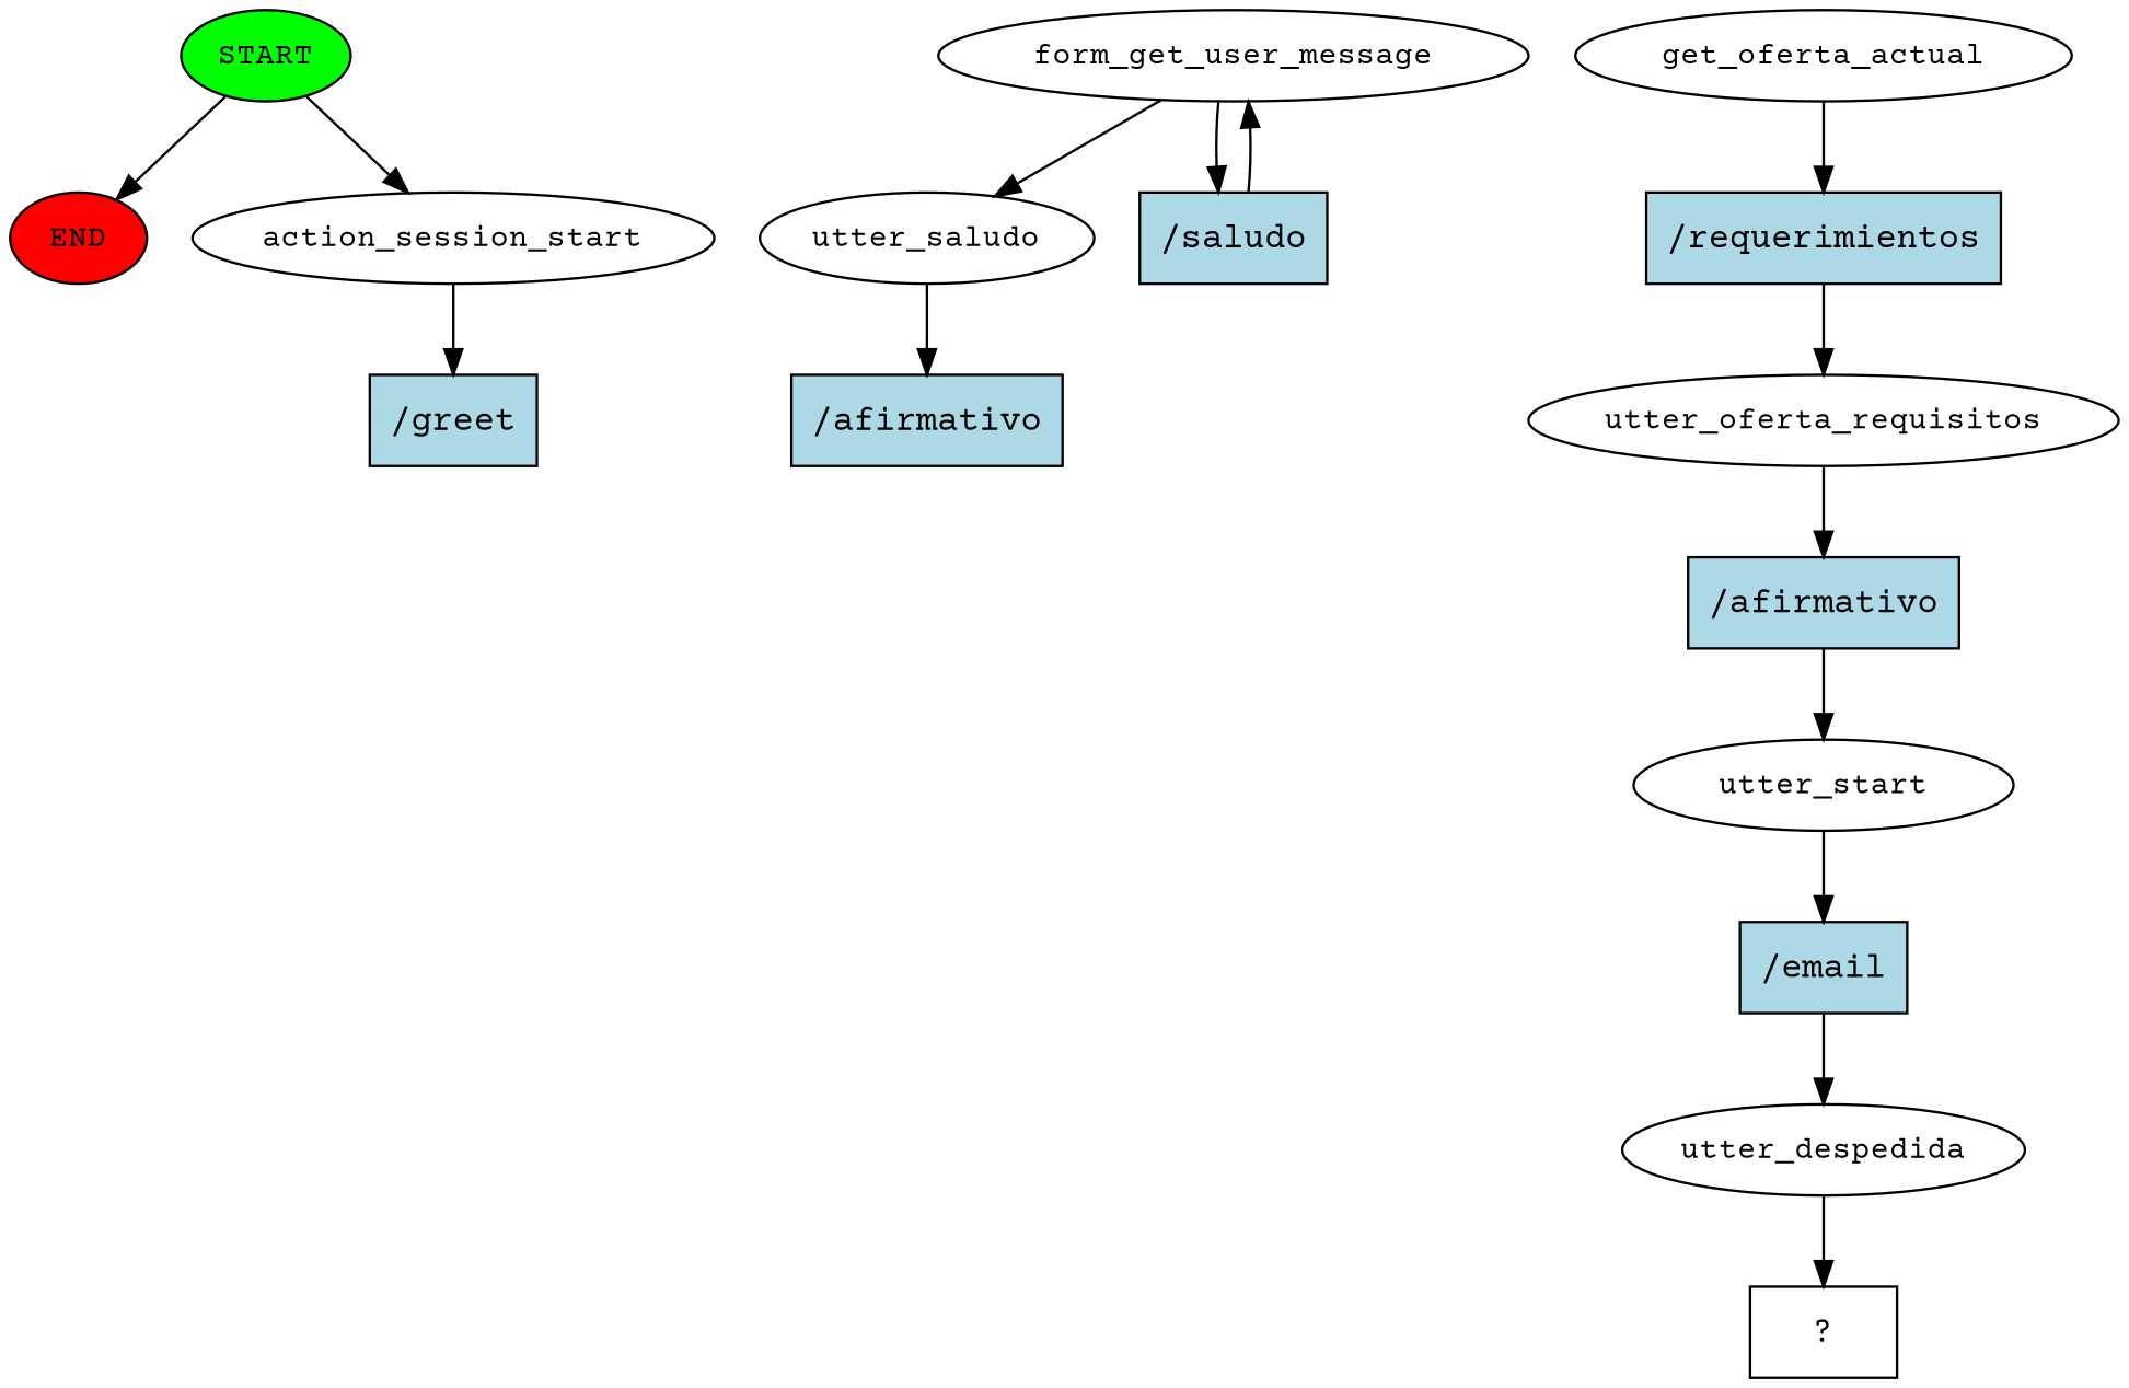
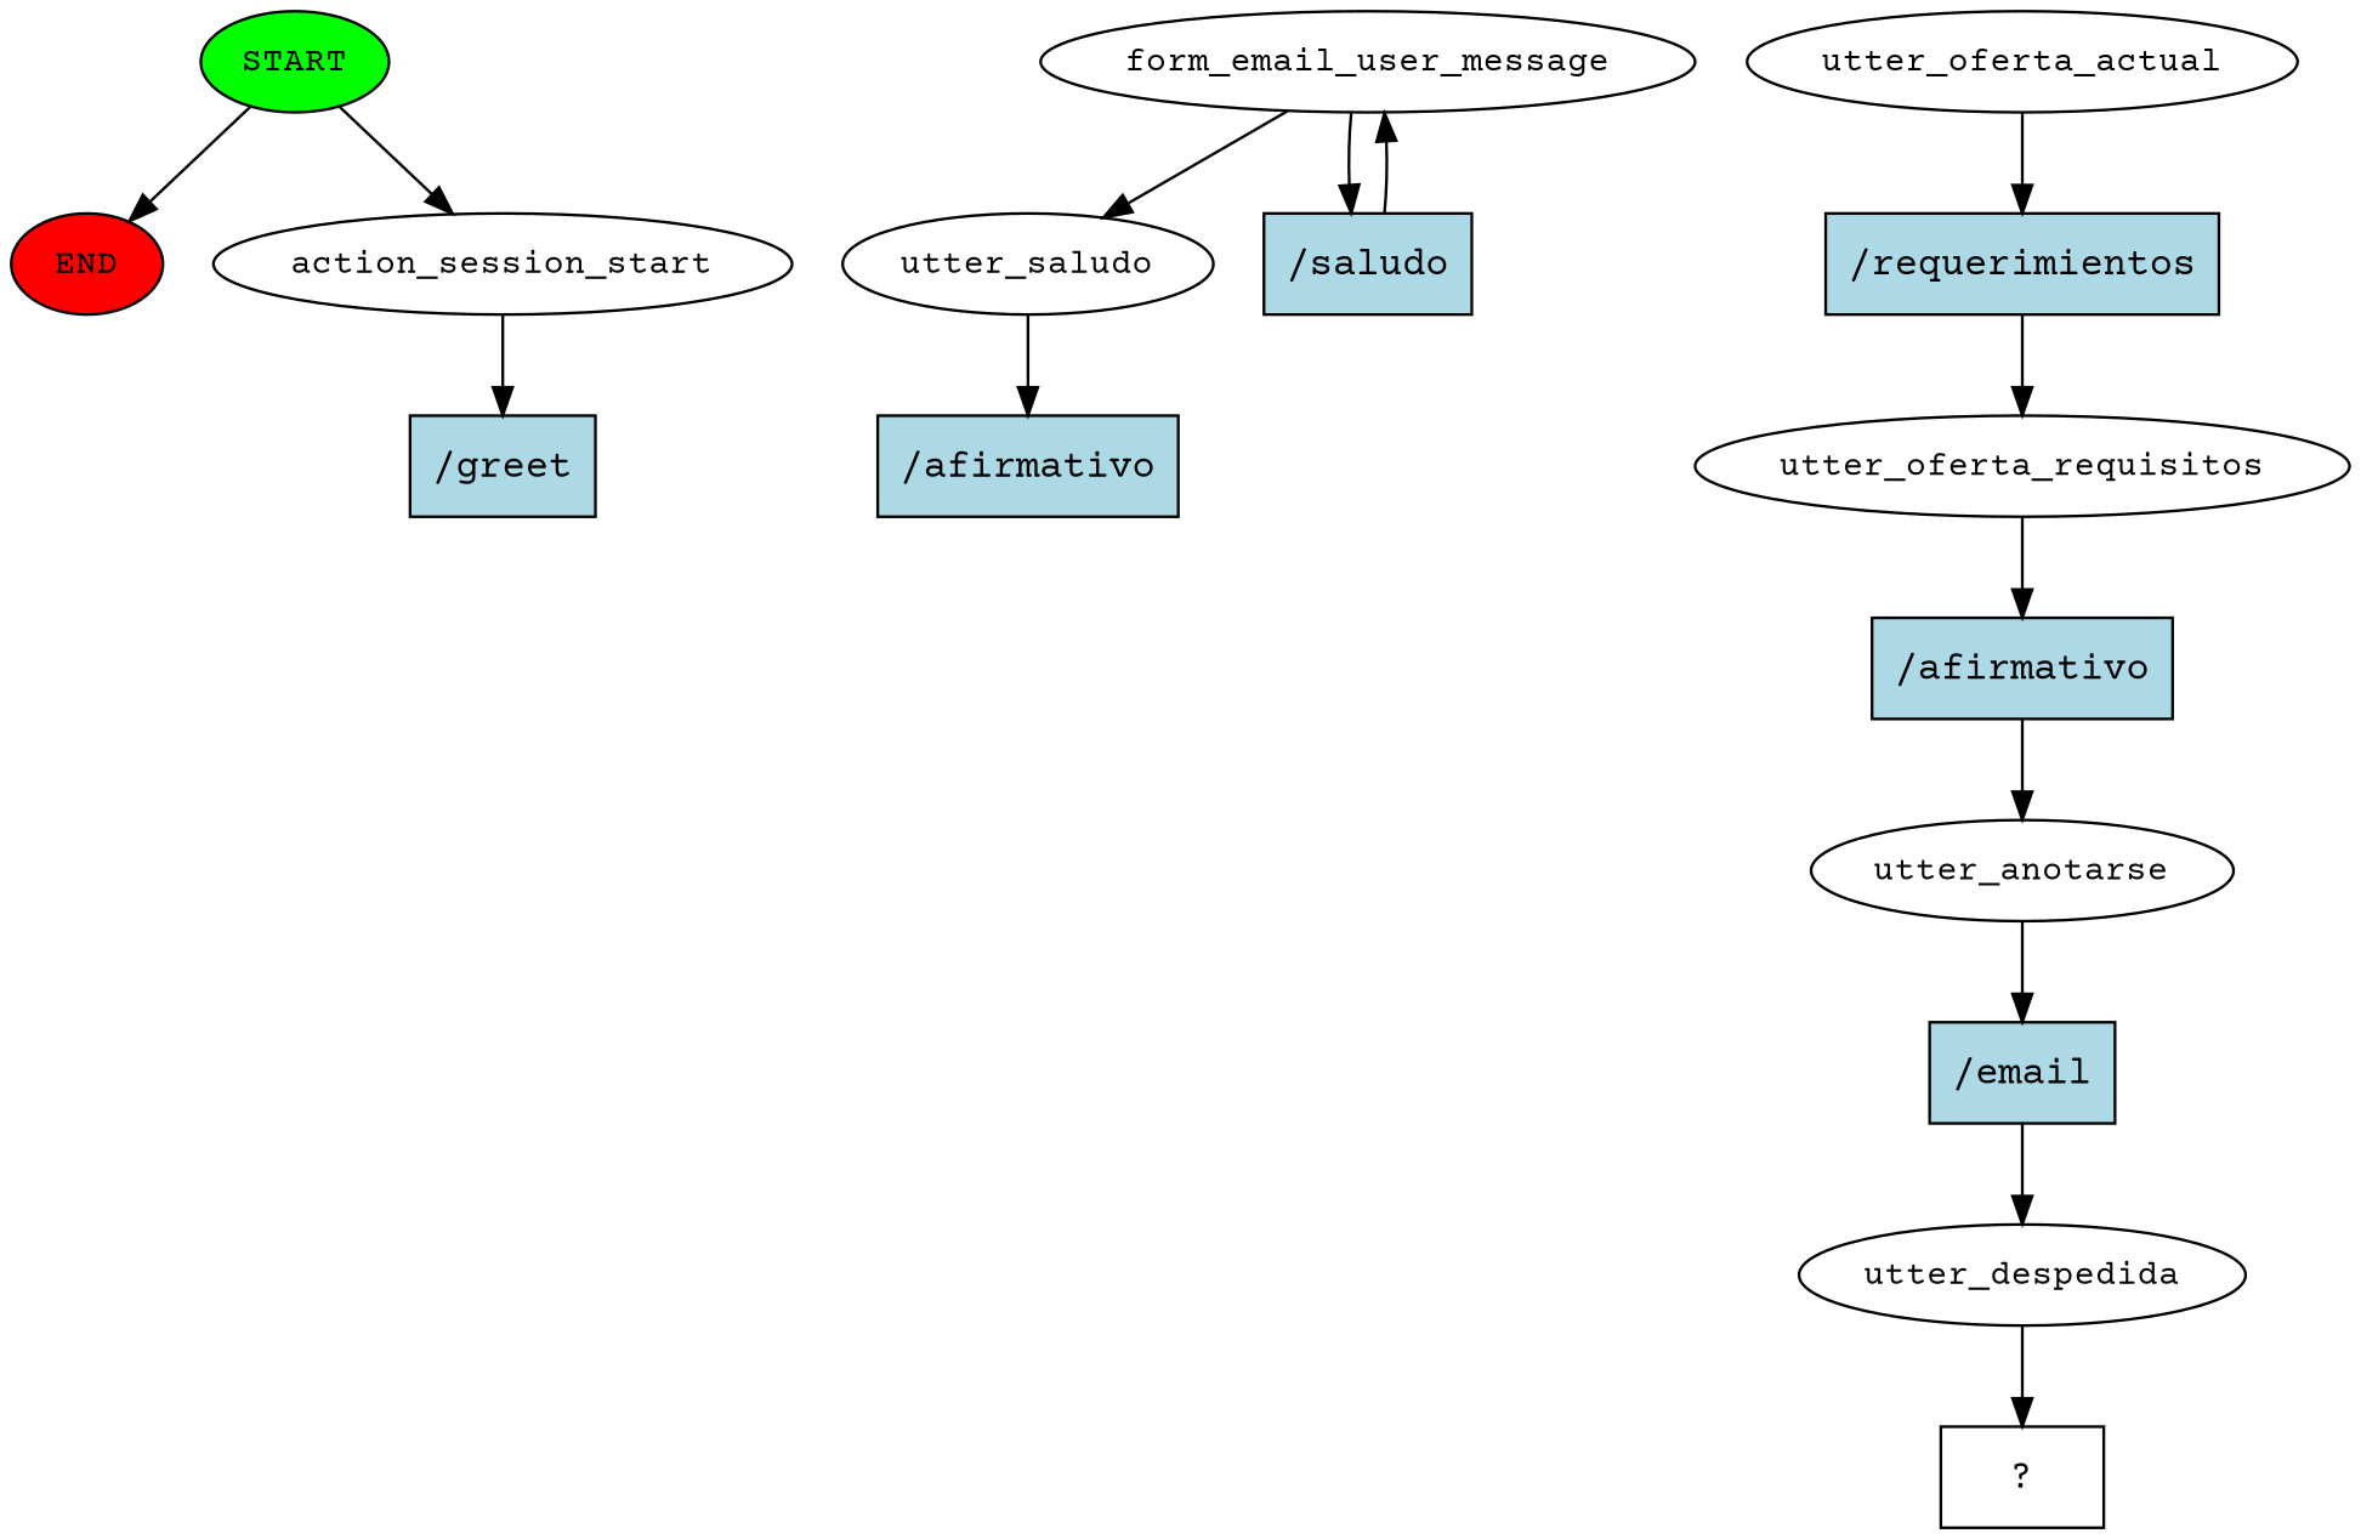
  digraph {
    fontname="Courier Prime"
    node [fontname="Courier Prime" fontsize=12]
    edge [fontname="Courier Prime"]
    n1 [fillcolor=green label=START style=filled]
    n2 [fillcolor=red label=END style=filled]
    n3 [label=action_session_start]
    n4 [fillcolor=lightblue label="/greet" shape=rect style=filled fontsize=""]
-   n5 [label=form_get_user_message]
+   n5 [label=form_email_user_message]
    n6 [label=utter_saludo]
    n7 [fillcolor=lightblue label="/saludo" shape=rect style=filled fontsize=""]
    n8 [fillcolor=lightblue label="/afirmativo" shape=rect style=filled fontsize=""]
-   n9 [label=get_oferta_actual]
+   n9 [label=utter_oferta_actual]
    n10 [fillcolor=lightblue label="/requerimientos" shape=rect style=filled fontsize=""]
    n11 [label=utter_oferta_requisitos]
    n12 [fillcolor=lightblue label="/afirmativo" shape=rect style=filled fontsize=""]
-   n13 [label=utter_start]
+   n13 [label=utter_anotarse]
    n14 [fillcolor=lightblue label="/email" shape=rect style=filled fontsize=""]
    n15 [label=utter_despedida]
    n16 [label="  ?  " shape=rect fontsize=""]
    n1 -> n2
    n1 -> n3
    n3 -> n4
    n5 -> n6
    n5 -> n7
    n6 -> n8
    n7 -> n5
    n9 -> n10
    n10 -> n11
    n11 -> n12
    n12 -> n13
    n13 -> n14
    n14 -> n15
    n15 -> n16
  }
